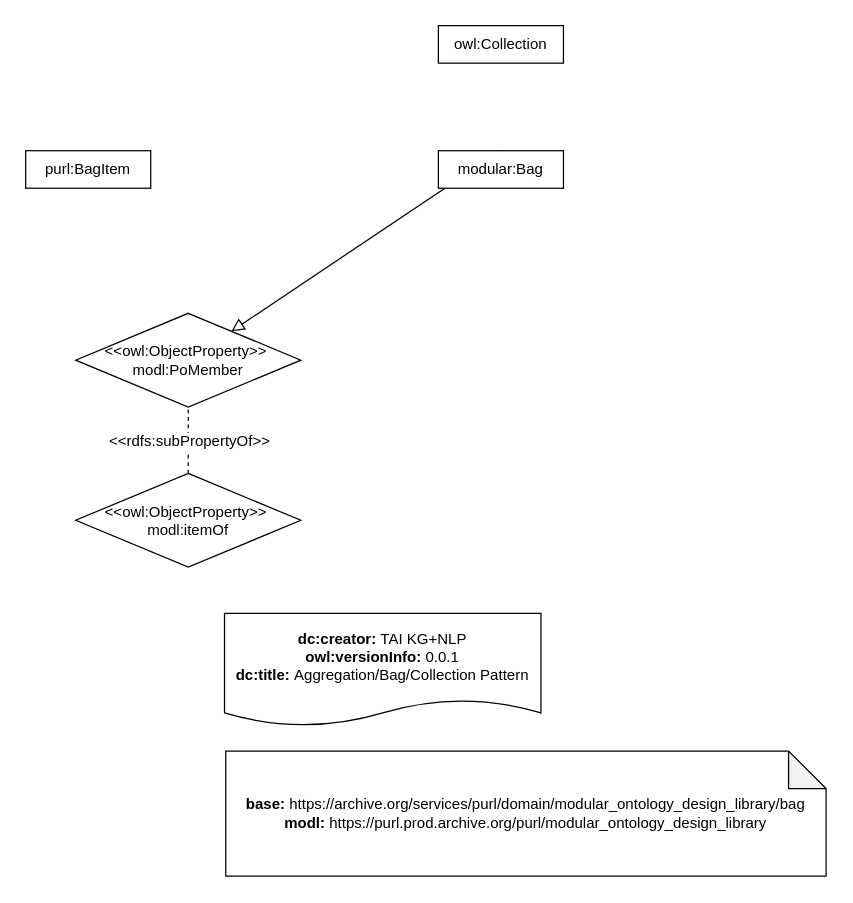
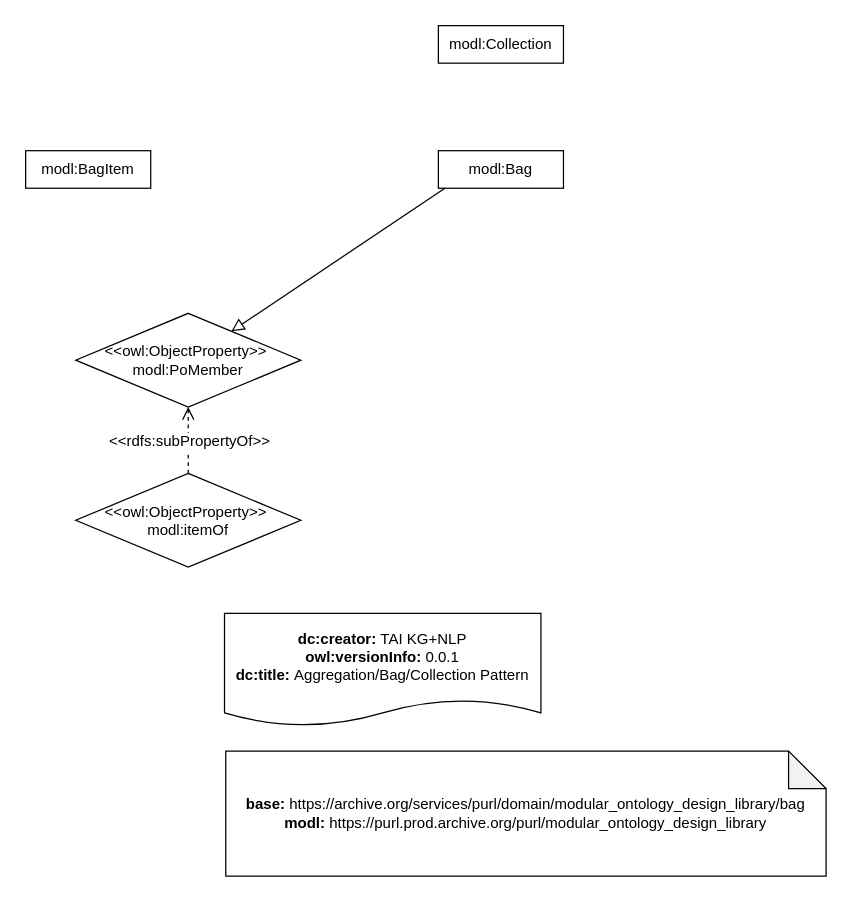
  <mxCell id="0" />
  <mxCell id="1" parent="0" />
  <mxCell id="2" value="" style="endArrow=block;html=1;fontColor=#000099;exitX=0.5;exitY=0;exitDx=0;exitDy=0;endFill=0;endSize=8;arcSize=0;" parent="1" source="4" target="6" edge="1"><mxGeometry width="50" height="50" relative="1" as="geometry"><mxPoint x="125" y="60" as="sourcePoint" /><mxPoint x="283" y="60" as="targetPoint" /></mxGeometry></mxCell>
- <mxCell id="3" value="owl:Collection" style="rounded=0;whiteSpace=wrap;html=1;snapToPoint=1;points=[[0.1,0],[0.2,0],[0.3,0],[0.4,0],[0.5,0],[0.6,0],[0.7,0],[0.8,0],[0.9,0],[0,0.1],[0,0.3],[0,0.5],[0,0.7],[0,0.9],[0.1,1],[0.2,1],[0.3,1],[0.4,1],[0.5,1],[0.6,1],[0.7,1],[0.8,1],[0.9,1],[1,0.1],[1,0.3],[1,0.5],[1,0.7],[1,0.9]];" parent="1" vertex="1"><mxGeometry x="350" y="20" width="100" height="30" as="geometry" /></mxCell>
- <mxCell id="4" value="modular:Bag" style="rounded=0;whiteSpace=wrap;html=1;snapToPoint=1;points=[[0.1,0],[0.2,0],[0.3,0],[0.4,0],[0.5,0],[0.6,0],[0.7,0],[0.8,0],[0.9,0],[0,0.1],[0,0.3],[0,0.5],[0,0.7],[0,0.9],[0.1,1],[0.2,1],[0.3,1],[0.4,1],[0.5,1],[0.6,1],[0.7,1],[0.8,1],[0.9,1],[1,0.1],[1,0.3],[1,0.5],[1,0.7],[1,0.9]];" parent="1" vertex="1"><mxGeometry x="350" y="120" width="100" height="30" as="geometry" /></mxCell>
- <mxCell id="5" value="purl:BagItem" style="rounded=0;whiteSpace=wrap;html=1;snapToPoint=1;points=[[0.1,0],[0.2,0],[0.3,0],[0.4,0],[0.5,0],[0.6,0],[0.7,0],[0.8,0],[0.9,0],[0,0.1],[0,0.3],[0,0.5],[0,0.7],[0,0.9],[0.1,1],[0.2,1],[0.3,1],[0.4,1],[0.5,1],[0.6,1],[0.7,1],[0.8,1],[0.9,1],[1,0.1],[1,0.3],[1,0.5],[1,0.7],[1,0.9]];" parent="1" vertex="1"><mxGeometry x="20" y="120" width="100" height="30" as="geometry" /></mxCell>
+ <mxCell id="3" value="modl:Collection" style="rounded=0;whiteSpace=wrap;html=1;snapToPoint=1;points=[[0.1,0],[0.2,0],[0.3,0],[0.4,0],[0.5,0],[0.6,0],[0.7,0],[0.8,0],[0.9,0],[0,0.1],[0,0.3],[0,0.5],[0,0.7],[0,0.9],[0.1,1],[0.2,1],[0.3,1],[0.4,1],[0.5,1],[0.6,1],[0.7,1],[0.8,1],[0.9,1],[1,0.1],[1,0.3],[1,0.5],[1,0.7],[1,0.9]];" parent="1" vertex="1"><mxGeometry x="350" y="20" width="100" height="30" as="geometry" /></mxCell>
+ <mxCell id="4" value="modl:Bag" style="rounded=0;whiteSpace=wrap;html=1;snapToPoint=1;points=[[0.1,0],[0.2,0],[0.3,0],[0.4,0],[0.5,0],[0.6,0],[0.7,0],[0.8,0],[0.9,0],[0,0.1],[0,0.3],[0,0.5],[0,0.7],[0,0.9],[0.1,1],[0.2,1],[0.3,1],[0.4,1],[0.5,1],[0.6,1],[0.7,1],[0.8,1],[0.9,1],[1,0.1],[1,0.3],[1,0.5],[1,0.7],[1,0.9]];" parent="1" vertex="1"><mxGeometry x="350" y="120" width="100" height="30" as="geometry" /></mxCell>
+ <mxCell id="5" value="modl:BagItem" style="rounded=0;whiteSpace=wrap;html=1;snapToPoint=1;points=[[0.1,0],[0.2,0],[0.3,0],[0.4,0],[0.5,0],[0.6,0],[0.7,0],[0.8,0],[0.9,0],[0,0.1],[0,0.3],[0,0.5],[0,0.7],[0,0.9],[0.1,1],[0.2,1],[0.3,1],[0.4,1],[0.5,1],[0.6,1],[0.7,1],[0.8,1],[0.9,1],[1,0.1],[1,0.3],[1,0.5],[1,0.7],[1,0.9]];" parent="1" vertex="1"><mxGeometry x="20" y="120" width="100" height="30" as="geometry" /></mxCell>
  <mxCell id="6" value="&lt;div&gt;&amp;lt;&amp;lt;owl:ObjectProperty&amp;gt;&amp;gt;&amp;nbsp;&lt;br&gt;&lt;/div&gt;&lt;div&gt;modl:PoMember&lt;/div&gt;" style="rhombus;whiteSpace=wrap;html=1;" parent="1" vertex="1"><mxGeometry x="60" y="250" width="180" height="75" as="geometry" /></mxCell>
  <mxCell id="7" value="&lt;div&gt;&amp;lt;&amp;lt;owl:ObjectProperty&amp;gt;&amp;gt;&amp;nbsp;&lt;br&gt;&lt;/div&gt;&lt;div&gt;modl:itemOf&lt;/div&gt;" style="rhombus;whiteSpace=wrap;html=1;" parent="1" vertex="1"><mxGeometry x="60" y="378" width="180" height="75" as="geometry" /></mxCell>
- <mxCell id="8" value="" style="endArrow=none;html=1;fontColor=#000099;endFill=0;dashed=1;entryX=0.5;entryY=1;entryDx=0;entryDy=0;endSize=8;" parent="1" source="7" target="6" edge="1"><mxGeometry width="50" height="50" relative="1" as="geometry"><mxPoint x="-80" y="385" as="sourcePoint" /><mxPoint x="-80" y="315" as="targetPoint" /></mxGeometry></mxCell>
+ <mxCell id="8" value="" style="endArrow=open;html=1;fontColor=#000099;endFill=0;dashed=1;entryX=0.5;entryY=1;entryDx=0;entryDy=0;endSize=8;" parent="1" source="7" target="6" edge="1"><mxGeometry width="50" height="50" relative="1" as="geometry"><mxPoint x="-80" y="385" as="sourcePoint" /><mxPoint x="-80" y="315" as="targetPoint" /></mxGeometry></mxCell>
  <mxCell id="9" value="&amp;lt;&amp;lt;rdfs:subPropertyOf&amp;gt;&amp;gt;" style="text;html=1;align=center;verticalAlign=middle;resizable=0;points=[];fontColor=#000000;labelBackgroundColor=#ffffff;" parent="8" vertex="1" connectable="0"><mxGeometry x="-0.328" relative="1" as="geometry"><mxPoint y="-7.14" as="offset" /></mxGeometry></mxCell>
  <mxCell id="10" value="&lt;div&gt;&lt;/div&gt;&lt;b&gt;base:&amp;nbsp;&lt;/b&gt;https://archive.org/services/purl/domain/modular_ontology_design_library/bag&lt;br&gt;&lt;b&gt;modl:&amp;nbsp;&lt;/b&gt;https://purl.prod.archive.org/purl/modular_ontology_design_library" style="shape=note;whiteSpace=wrap;html=1;backgroundOutline=1;darkOpacity=0.05;" parent="1" vertex="1"><mxGeometry x="180" y="600" width="480" height="100" as="geometry" /></mxCell>
  <mxCell id="11" value="&lt;div&gt;&lt;b&gt;dc:creator:&lt;/b&gt;&amp;nbsp;TAI KG+NLP&lt;/div&gt;&lt;div&gt;&lt;b&gt;owl:versionInfo:&lt;/b&gt; 0.0.1&lt;/div&gt;&lt;div&gt;&lt;b&gt;dc:title:&lt;/b&gt;&amp;nbsp;Aggregation/Bag/Collection Pattern&lt;/div&gt;" style="shape=document;whiteSpace=wrap;html=1;boundedLbl=1;labelBackgroundColor=#ffffff;strokeColor=#000000;fontSize=12;fontColor=#000000;size=0.233;" parent="1" vertex="1"><mxGeometry x="179" y="490" width="253" height="90" as="geometry" /></mxCell>
